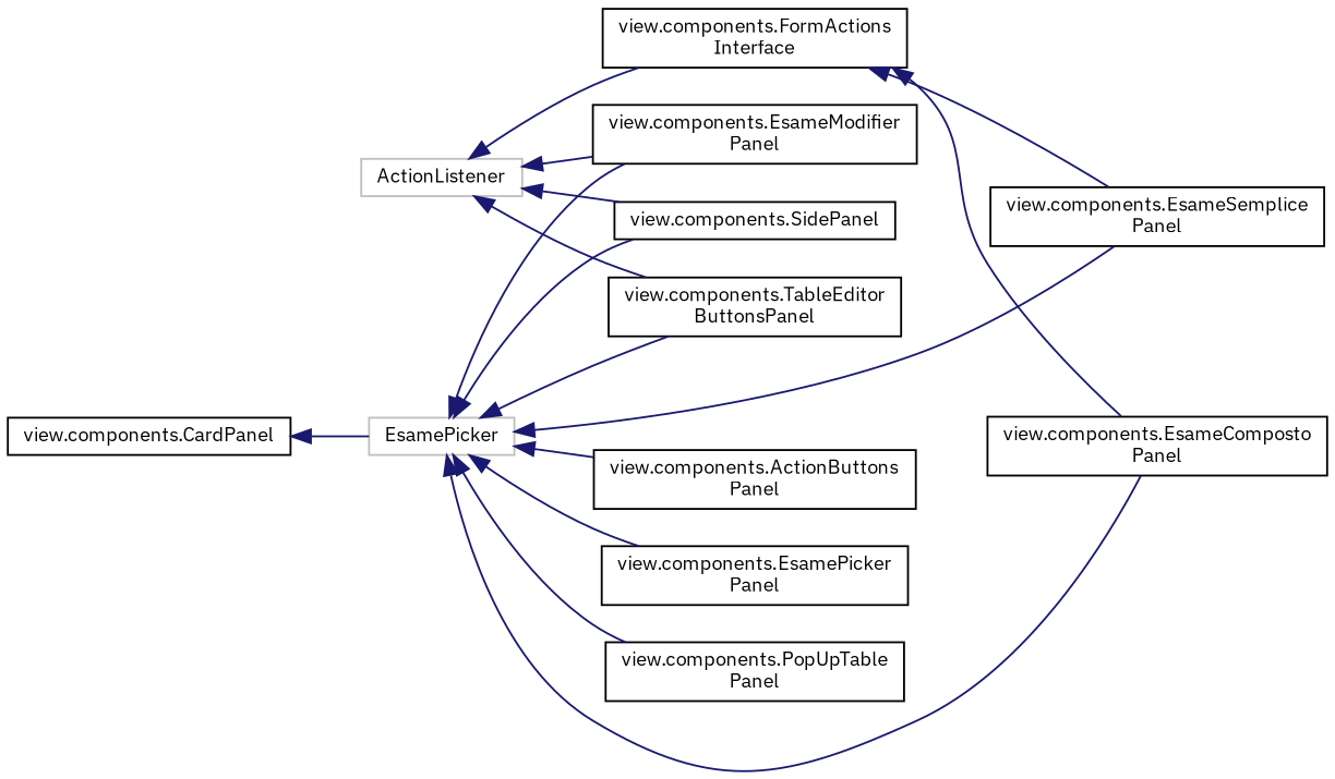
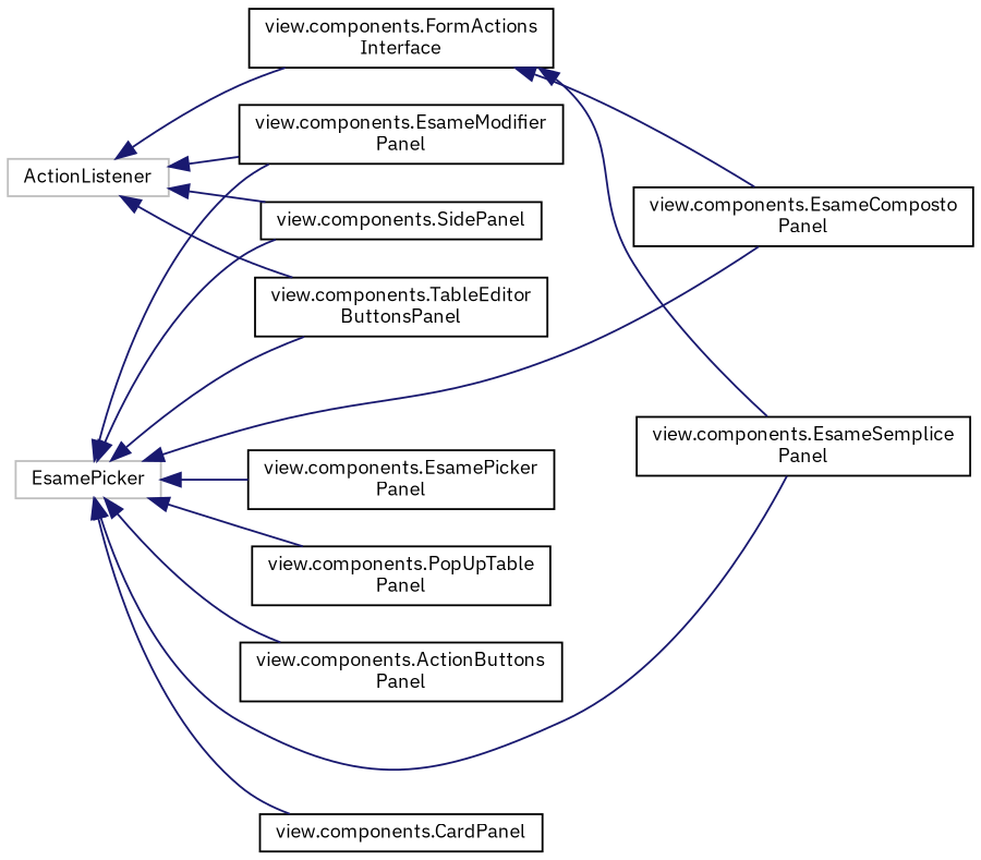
  digraph {
    fontname="IBM Plex Sans"
    rankdir=LR
    node [color=black fillcolor=white fontname="IBM Plex Sans" fontsize=10 shape=record style=filled]
    edge [color=midnightblue dir=back fontname="IBM Plex Sans" fontsize=10 labelfontname=Helvetica labelfontsize=10 style=solid]
    n1 [color=grey75 height=0.2 label=ActionListener width=0.4]
    n2 [height=0.2 label="view.components.EsameModifier\lPanel" width=0.4]
    n3 [height=0.2 label="view.components.FormActions\lInterface" width=0.4]
    n4 [height=0.2 label="view.components.SidePanel" width=0.4]
    n5 [height=0.2 label="view.components.TableEditor\lButtonsPanel" width=0.4]
    n6 [height=0.2 label="view.components.EsameComposto\lPanel" width=0.4]
    n7 [height=0.2 label="view.components.EsameSemplice\lPanel" width=0.4]
    n8 [color=grey75 height=0.2 label=EsamePicker width=0.4]
    n9 [height=0.2 label="view.components.ActionButtons\lPanel" width=0.4]
    n10 [height=0.2 label="view.components.CardPanel" width=0.4]
    n11 [height=0.2 label="view.components.EsamePicker\lPanel" width=0.4]
    n12 [height=0.2 label="view.components.PopUpTable\lPanel" width=0.4]
    n1 -> n2
    n1 -> n3
    n1 -> n4
    n1 -> n5
    n3 -> n6
    n3 -> n7
    n8 -> n2
    n8 -> n4
    n8 -> n5
    n8 -> n6
    n8 -> n7
    n8 -> n9
-   n10 -> n8
+   n8 -> n10
    n8 -> n11
    n8 -> n12
  }
